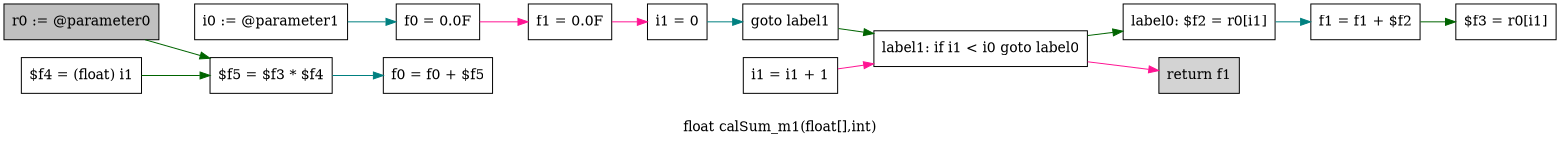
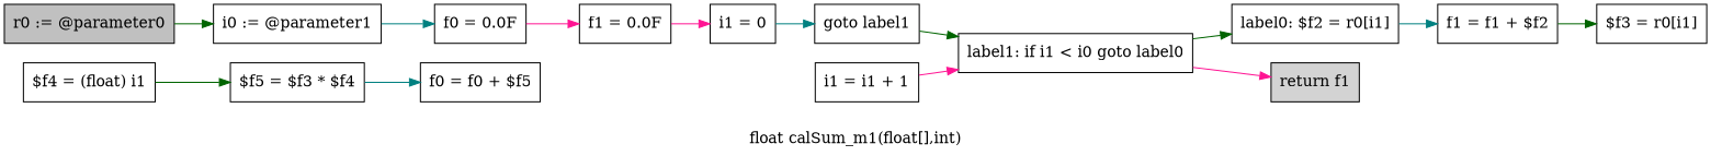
  digraph {
    label="float calSum_m1(float[],int)"
    rankdir=LR
    node [shape=box]
    edge [color=darkgreen]
    n1 [fillcolor=gray label="r0 := @parameter0" style=filled]
    n2 [label="i0 := @parameter1"]
    n3 [label="f0 = 0.0F"]
    n4 [label="f1 = 0.0F"]
    n5 [label="i1 = 0"]
    n6 [label="goto label1"]
    n7 [label="label1: if i1 < i0 goto label0"]
    n8 [label="label0: $f2 = r0[i1]"]
    n9 [fillcolor=lightgray label="return f1" style=filled]
    n10 [label="f1 = f1 + $f2"]
    n11 [label="$f3 = r0[i1]"]
    n12 [label="$f4 = (float) i1"]
    n13 [label="$f5 = $f3 * $f4"]
    n14 [label="f0 = f0 + $f5"]
    n15 [label="i1 = i1 + 1"]
-   n1 -> n13
+   n1 -> n2
    n2 -> n3 [color=teal]
    n3 -> n4 [color=deeppink]
    n4 -> n5 [color=deeppink]
    n5 -> n6 [color=teal]
    n6 -> n7
    n7 -> n8
    n7 -> n9 [color=deeppink]
    n8 -> n10 [color=teal]
    n10 -> n11
    n12 -> n13
    n13 -> n14 [color=teal]
    n15 -> n7 [color=deeppink]
  }
